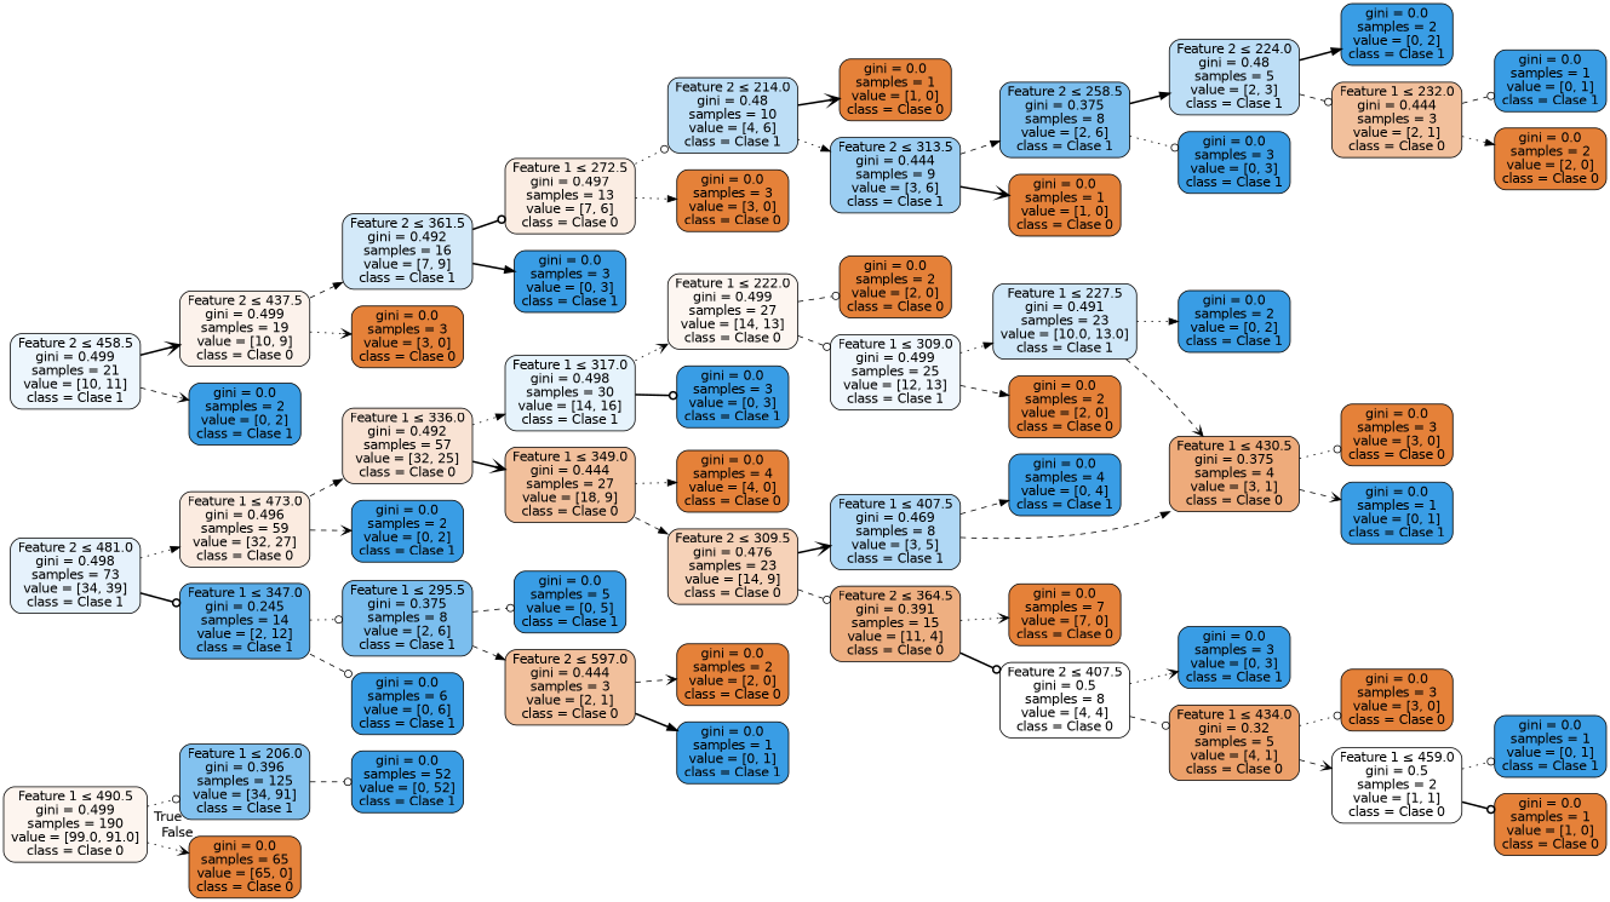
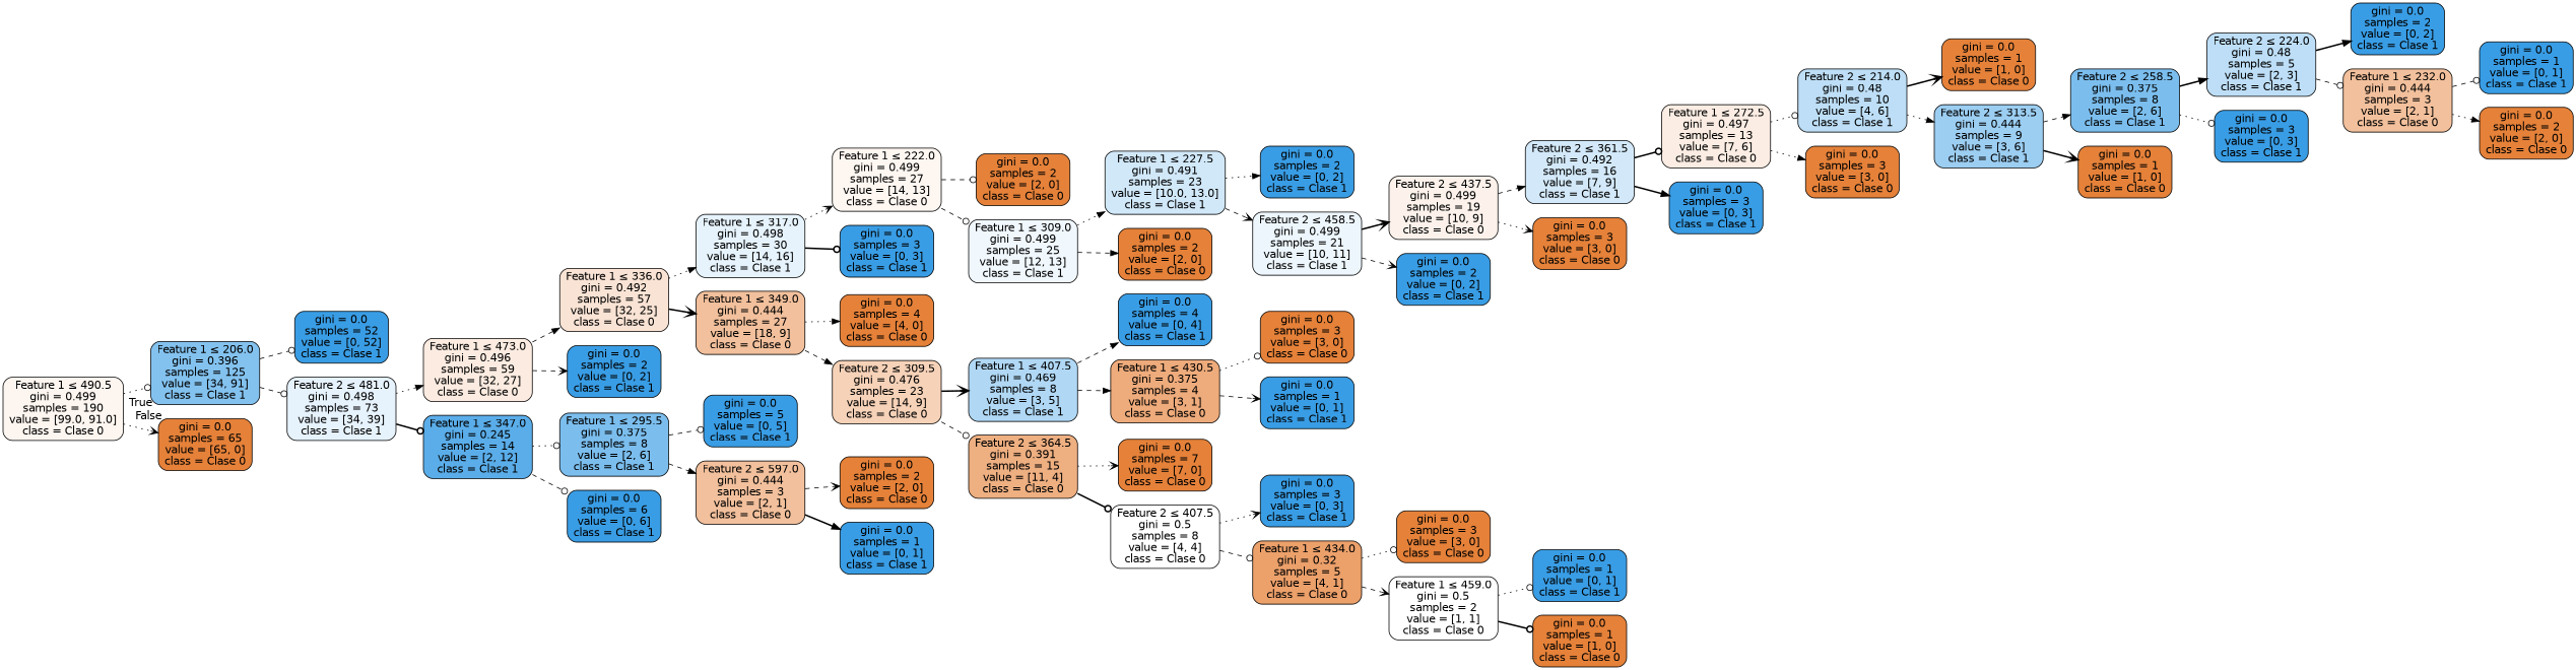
  digraph {
    rankdir=LR
    node [color=black fillcolor="#399de5" fontname=helvetica shape=box style="filled, rounded"]
    edge [arrowhead=odot fontname=helvetica style=dashed]
    n1 [fillcolor="#fdf5ef" label=<Feature 1 &le; 490.5<br/>gini = 0.499<br/>samples = 190<br/>value = [99.0, 91.0]<br/>class = Clase 0>]
    n2 [fillcolor="#83c2ef" label=<Feature 1 &le; 206.0<br/>gini = 0.396<br/>samples = 125<br/>value = [34, 91]<br/>class = Clase 1>]
    n3 [fillcolor="#e58139" label=<gini = 0.0<br/>samples = 65<br/>value = [65, 0]<br/>class = Clase 0>]
    n4 [label=<gini = 0.0<br/>samples = 52<br/>value = [0, 52]<br/>class = Clase 1>]
    n5 [fillcolor="#e6f2fc" label=<Feature 2 &le; 481.0<br/>gini = 0.498<br/>samples = 73<br/>value = [34, 39]<br/>class = Clase 1>]
    n6 [fillcolor="#fbebe0" label=<Feature 1 &le; 473.0<br/>gini = 0.496<br/>samples = 59<br/>value = [32, 27]<br/>class = Clase 0>]
    n7 [fillcolor="#5aade9" label=<Feature 1 &le; 347.0<br/>gini = 0.245<br/>samples = 14<br/>value = [2, 12]<br/>class = Clase 1>]
    n8 [fillcolor="#f9e3d4" label=<Feature 1 &le; 336.0<br/>gini = 0.492<br/>samples = 57<br/>value = [32, 25]<br/>class = Clase 0>]
    n9 [label=<gini = 0.0<br/>samples = 2<br/>value = [0, 2]<br/>class = Clase 1>]
    n10 [fillcolor="#7bbeee" label=<Feature 1 &le; 295.5<br/>gini = 0.375<br/>samples = 8<br/>value = [2, 6]<br/>class = Clase 1>]
    n11 [label=<gini = 0.0<br/>samples = 6<br/>value = [0, 6]<br/>class = Clase 1>]
    n12 [fillcolor="#e6f3fc" label=<Feature 1 &le; 317.0<br/>gini = 0.498<br/>samples = 30<br/>value = [14, 16]<br/>class = Clase 1>]
    n13 [fillcolor="#f2c09c" label=<Feature 1 &le; 349.0<br/>gini = 0.444<br/>samples = 27<br/>value = [18, 9]<br/>class = Clase 0>]
    n14 [fillcolor="#fdf6f1" label=<Feature 1 &le; 222.0<br/>gini = 0.499<br/>samples = 27<br/>value = [14, 13]<br/>class = Clase 0>]
    n15 [label=<gini = 0.0<br/>samples = 3<br/>value = [0, 3]<br/>class = Clase 1>]
    n16 [fillcolor="#e58139" label=<gini = 0.0<br/>samples = 4<br/>value = [4, 0]<br/>class = Clase 0>]
    n17 [fillcolor="#f6d2b8" label=<Feature 2 &le; 309.5<br/>gini = 0.476<br/>samples = 23<br/>value = [14, 9]<br/>class = Clase 0>]
    n18 [fillcolor="#e58139" label=<gini = 0.0<br/>samples = 2<br/>value = [2, 0]<br/>class = Clase 0>]
    n19 [fillcolor="#f0f7fd" label=<Feature 1 &le; 309.0<br/>gini = 0.499<br/>samples = 25<br/>value = [12, 13]<br/>class = Clase 1>]
    n20 [fillcolor="#d1e8f9" label=<Feature 1 &le; 227.5<br/>gini = 0.491<br/>samples = 23<br/>value = [10.0, 13.0]<br/>class = Clase 1>]
    n21 [fillcolor="#e58139" label=<gini = 0.0<br/>samples = 2<br/>value = [2, 0]<br/>class = Clase 0>]
    n22 [label=<gini = 0.0<br/>samples = 2<br/>value = [0, 2]<br/>class = Clase 1>]
    n23 [fillcolor="#edf6fd" label=<Feature 2 &le; 458.5<br/>gini = 0.499<br/>samples = 21<br/>value = [10, 11]<br/>class = Clase 1>]
    n24 [fillcolor="#fcf2eb" label=<Feature 2 &le; 437.5<br/>gini = 0.499<br/>samples = 19<br/>value = [10, 9]<br/>class = Clase 0>]
    n25 [label=<gini = 0.0<br/>samples = 2<br/>value = [0, 2]<br/>class = Clase 1>]
    n26 [fillcolor="#d3e9f9" label=<Feature 2 &le; 361.5<br/>gini = 0.492<br/>samples = 16<br/>value = [7, 9]<br/>class = Clase 1>]
    n27 [fillcolor="#e58139" label=<gini = 0.0<br/>samples = 3<br/>value = [3, 0]<br/>class = Clase 0>]
    n28 [fillcolor="#fbede3" label=<Feature 1 &le; 272.5<br/>gini = 0.497<br/>samples = 13<br/>value = [7, 6]<br/>class = Clase 0>]
    n29 [label=<gini = 0.0<br/>samples = 3<br/>value = [0, 3]<br/>class = Clase 1>]
    n30 [fillcolor="#bddef6" label=<Feature 2 &le; 214.0<br/>gini = 0.48<br/>samples = 10<br/>value = [4, 6]<br/>class = Clase 1>]
    n31 [fillcolor="#e58139" label=<gini = 0.0<br/>samples = 3<br/>value = [3, 0]<br/>class = Clase 0>]
    n32 [fillcolor="#e58139" label=<gini = 0.0<br/>samples = 1<br/>value = [1, 0]<br/>class = Clase 0>]
    n33 [fillcolor="#9ccef2" label=<Feature 2 &le; 313.5<br/>gini = 0.444<br/>samples = 9<br/>value = [3, 6]<br/>class = Clase 1>]
    n34 [fillcolor="#7bbeee" label=<Feature 2 &le; 258.5<br/>gini = 0.375<br/>samples = 8<br/>value = [2, 6]<br/>class = Clase 1>]
    n35 [fillcolor="#e58139" label=<gini = 0.0<br/>samples = 1<br/>value = [1, 0]<br/>class = Clase 0>]
    n36 [fillcolor="#bddef6" label=<Feature 2 &le; 224.0<br/>gini = 0.48<br/>samples = 5<br/>value = [2, 3]<br/>class = Clase 1>]
    n37 [label=<gini = 0.0<br/>samples = 3<br/>value = [0, 3]<br/>class = Clase 1>]
    n38 [label=<gini = 0.0<br/>samples = 2<br/>value = [0, 2]<br/>class = Clase 1>]
    n39 [fillcolor="#f2c09c" label=<Feature 1 &le; 232.0<br/>gini = 0.444<br/>samples = 3<br/>value = [2, 1]<br/>class = Clase 0>]
    n40 [label=<gini = 0.0<br/>samples = 1<br/>value = [0, 1]<br/>class = Clase 1>]
    n41 [fillcolor="#e58139" label=<gini = 0.0<br/>samples = 2<br/>value = [2, 0]<br/>class = Clase 0>]
    n42 [fillcolor="#b0d8f5" label=<Feature 1 &le; 407.5<br/>gini = 0.469<br/>samples = 8<br/>value = [3, 5]<br/>class = Clase 1>]
    n43 [fillcolor="#eeaf81" label=<Feature 2 &le; 364.5<br/>gini = 0.391<br/>samples = 15<br/>value = [11, 4]<br/>class = Clase 0>]
    n44 [label=<gini = 0.0<br/>samples = 4<br/>value = [0, 4]<br/>class = Clase 1>]
    n45 [fillcolor="#eeab7b" label=<Feature 1 &le; 430.5<br/>gini = 0.375<br/>samples = 4<br/>value = [3, 1]<br/>class = Clase 0>]
    n46 [fillcolor="#e58139" label=<gini = 0.0<br/>samples = 7<br/>value = [7, 0]<br/>class = Clase 0>]
    n47 [fillcolor="#ffffff" label=<Feature 2 &le; 407.5<br/>gini = 0.5<br/>samples = 8<br/>value = [4, 4]<br/>class = Clase 0>]
    n48 [fillcolor="#e58139" label=<gini = 0.0<br/>samples = 3<br/>value = [3, 0]<br/>class = Clase 0>]
    n49 [label=<gini = 0.0<br/>samples = 1<br/>value = [0, 1]<br/>class = Clase 1>]
    n50 [label=<gini = 0.0<br/>samples = 3<br/>value = [0, 3]<br/>class = Clase 1>]
    n51 [fillcolor="#eca06a" label=<Feature 1 &le; 434.0<br/>gini = 0.32<br/>samples = 5<br/>value = [4, 1]<br/>class = Clase 0>]
    n52 [fillcolor="#e58139" label=<gini = 0.0<br/>samples = 3<br/>value = [3, 0]<br/>class = Clase 0>]
    n53 [fillcolor="#ffffff" label=<Feature 1 &le; 459.0<br/>gini = 0.5<br/>samples = 2<br/>value = [1, 1]<br/>class = Clase 0>]
    n54 [label=<gini = 0.0<br/>samples = 1<br/>value = [0, 1]<br/>class = Clase 1>]
    n55 [fillcolor="#e58139" label=<gini = 0.0<br/>samples = 1<br/>value = [1, 0]<br/>class = Clase 0>]
    n56 [label=<gini = 0.0<br/>samples = 5<br/>value = [0, 5]<br/>class = Clase 1>]
    n57 [fillcolor="#f2c09c" label=<Feature 2 &le; 597.0<br/>gini = 0.444<br/>samples = 3<br/>value = [2, 1]<br/>class = Clase 0>]
    n58 [fillcolor="#e58139" label=<gini = 0.0<br/>samples = 2<br/>value = [2, 0]<br/>class = Clase 0>]
    n59 [label=<gini = 0.0<br/>samples = 1<br/>value = [0, 1]<br/>class = Clase 1>]
    n1 -> n2 [headlabel=True labelangle=45 labeldistance=2.5 style=dotted]
    n1 -> n3 [arrowhead=vee headlabel=False labelangle=-45 labeldistance=2.5 style=dotted]
    n2 -> n4
+   n2 -> n5
    n5 -> n6 [arrowhead=normal style=dotted]
    n5 -> n7 [style=bold]
    n6 -> n8 [arrowhead=normal]
    n6 -> n9 [arrowhead=vee]
    n7 -> n10 [style=dotted]
    n7 -> n11
    n8 -> n12 [arrowhead=normal style=dotted]
    n8 -> n13 [arrowhead=vee style=bold]
    n10 -> n56
    n10 -> n57 [arrowhead=normal]
    n12 -> n14 [arrowhead=vee style=dotted]
    n12 -> n15 [style=bold]
    n13 -> n16 [arrowhead=normal style=dotted]
    n13 -> n17 [arrowhead=normal]
    n14 -> n18
    n14 -> n19
    n17 -> n42 [arrowhead=vee style=bold]
    n17 -> n43
    n19 -> n20 [arrowhead=normal style=dotted]
    n19 -> n21 [arrowhead=normal]
    n20 -> n22 [arrowhead=normal style=dotted]
-   n20 -> n45 [arrowhead=vee]
+   n20 -> n23 [arrowhead=vee]
    n23 -> n24 [arrowhead=vee style=bold]
    n23 -> n25 [arrowhead=vee]
    n24 -> n26 [arrowhead=normal]
    n24 -> n27 [arrowhead=vee style=dotted]
    n26 -> n28 [style=bold]
    n26 -> n29 [arrowhead=normal style=bold]
    n28 -> n30 [style=dotted]
    n28 -> n31 [arrowhead=normal style=dotted]
    n30 -> n32 [arrowhead=vee style=bold]
    n30 -> n33 [arrowhead=normal style=dotted]
    n33 -> n34 [arrowhead=normal]
    n33 -> n35 [arrowhead=vee style=bold]
    n34 -> n36 [arrowhead=normal style=bold]
    n34 -> n37 [style=dotted]
    n36 -> n38 [arrowhead=normal style=bold]
    n36 -> n39
    n39 -> n40
    n39 -> n41 [arrowhead=normal style=dotted]
    n42 -> n44 [arrowhead=normal]
    n42 -> n45 [arrowhead=normal]
    n43 -> n46 [arrowhead=vee style=dotted]
    n43 -> n47 [style=bold]
    n45 -> n48 [style=dotted]
    n45 -> n49 [arrowhead=vee]
    n47 -> n50 [arrowhead=vee style=dotted]
    n47 -> n51
    n51 -> n52 [style=dotted]
    n51 -> n53 [arrowhead=vee]
    n53 -> n54 [style=dotted]
    n53 -> n55 [style=bold]
    n57 -> n58 [arrowhead=vee]
    n57 -> n59 [arrowhead=normal style=bold]
  }
